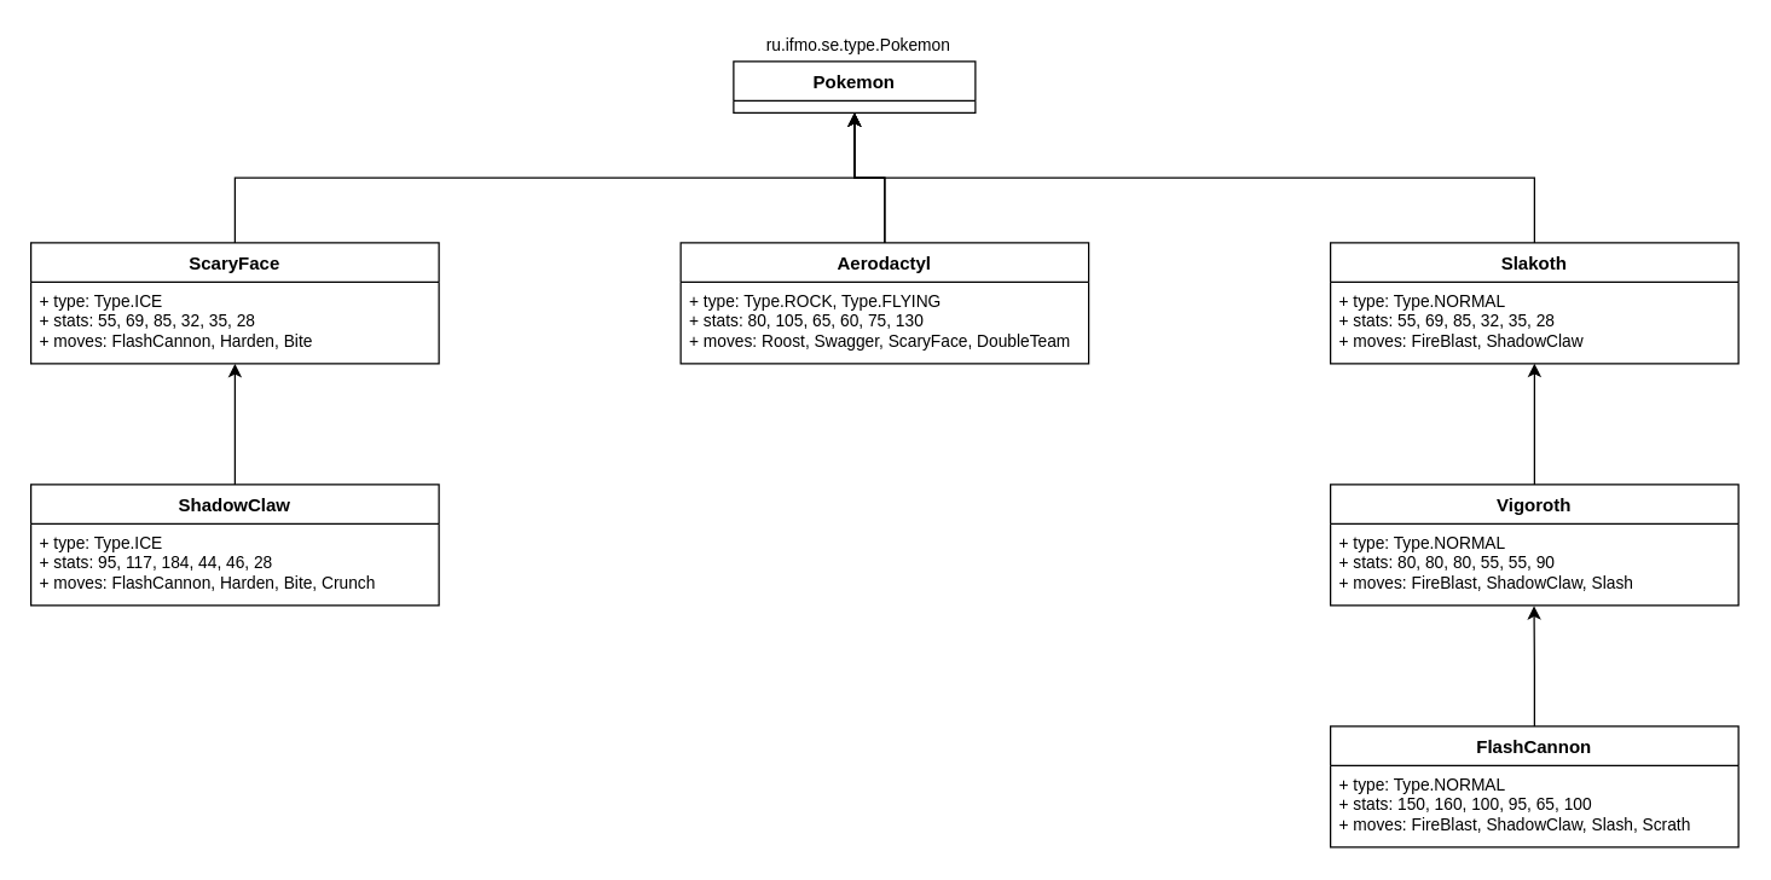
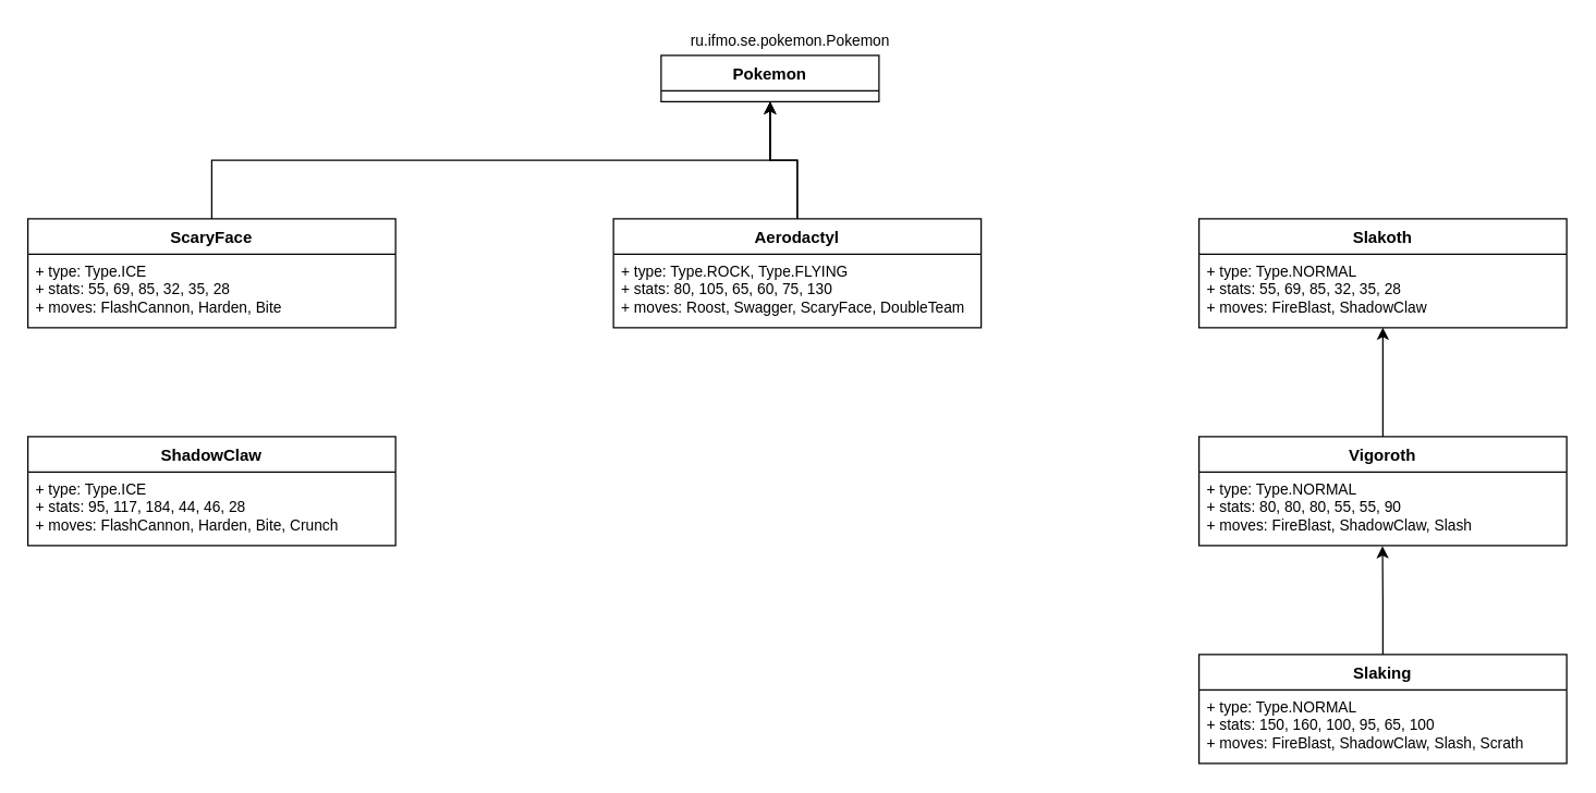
  <mxCell id="0" />
  <mxCell id="1" parent="0" />
  <mxCell id="2" value="Pokemon" style="swimlane;fontStyle=1;align=center;verticalAlign=top;childLayout=stackLayout;horizontal=1;startSize=26;horizontalStack=0;resizeParent=1;resizeParentMax=0;resizeLast=0;collapsible=1;marginBottom=0;" parent="1" vertex="1"><mxGeometry x="485" y="40" width="160" height="34" as="geometry" /></mxCell>
  <mxCell id="3" style="edgeStyle=orthogonalEdgeStyle;rounded=0;orthogonalLoop=1;jettySize=auto;html=1;exitX=0.5;exitY=0;exitDx=0;exitDy=0;entryX=0.5;entryY=1;entryDx=0;entryDy=0;fontSize=11;" parent="1" source="14" target="2" edge="1"><mxGeometry relative="1" as="geometry" /></mxCell>
  <mxCell id="4" style="edgeStyle=orthogonalEdgeStyle;rounded=0;orthogonalLoop=1;jettySize=auto;html=1;exitX=0.5;exitY=0;exitDx=0;exitDy=0;entryX=0.5;entryY=1;entryDx=0;entryDy=0;fontSize=11;" parent="1" source="14" target="2" edge="1"><mxGeometry relative="1" as="geometry" /></mxCell>
  <mxCell id="5" value="ScaryFace" style="swimlane;fontStyle=1;align=center;verticalAlign=top;childLayout=stackLayout;horizontal=1;startSize=26;horizontalStack=0;resizeParent=1;resizeParentMax=0;resizeLast=0;collapsible=1;marginBottom=0;" parent="1" vertex="1"><mxGeometry x="20" y="160" width="270" height="80" as="geometry" /></mxCell>
  <mxCell id="6" value="+ type: Type.ICE&#10;+ stats: 55, 69, 85, 32, 35, 28&#10;+ moves: FlashCannon, Harden, Bite" style="text;strokeColor=none;fillColor=none;align=left;verticalAlign=top;spacingLeft=4;spacingRight=4;overflow=hidden;rotatable=0;points=[[0,0.5],[1,0.5]];portConstraint=eastwest;fontSize=11;" parent="5" vertex="1"><mxGeometry y="26" width="270" height="54" as="geometry" /></mxCell>
- <mxCell id="7" value="ru.ifmo.se.type.Pokemon" style="text;html=1;resizable=0;points=[];autosize=1;align=left;verticalAlign=top;spacingTop=-4;fontSize=11;" parent="1" vertex="1"><mxGeometry x="505" y="20" width="160" height="10" as="geometry" /></mxCell>
- <mxCell id="8" style="edgeStyle=orthogonalEdgeStyle;rounded=0;orthogonalLoop=1;jettySize=auto;html=1;exitX=0.5;exitY=0;exitDx=0;exitDy=0;entryX=0.5;entryY=1;entryDx=0;entryDy=0;fontSize=11;" parent="1" source="9" target="2" edge="1"><mxGeometry relative="1" as="geometry" /></mxCell>
+ <mxCell id="7" value="ru.ifmo.se.pokemon.Pokemon" style="text;html=1;resizable=0;points=[];autosize=1;align=left;verticalAlign=top;spacingTop=-4;fontSize=11;" parent="1" vertex="1"><mxGeometry x="505" y="20" width="160" height="10" as="geometry" /></mxCell>
  <mxCell id="9" value="Slakoth" style="swimlane;fontStyle=1;align=center;verticalAlign=top;childLayout=stackLayout;horizontal=1;startSize=26;horizontalStack=0;resizeParent=1;resizeParentMax=0;resizeLast=0;collapsible=1;marginBottom=0;" parent="1" vertex="1"><mxGeometry x="880" y="160" width="270" height="80" as="geometry" /></mxCell>
  <mxCell id="10" value="+ type: Type.NORMAL&#10;+ stats: 55, 69, 85, 32, 35, 28&#10;+ moves: FireBlast, ShadowClaw" style="text;strokeColor=none;fillColor=none;align=left;verticalAlign=top;spacingLeft=4;spacingRight=4;overflow=hidden;rotatable=0;points=[[0,0.5],[1,0.5]];portConstraint=eastwest;fontSize=11;" parent="9" vertex="1"><mxGeometry y="26" width="270" height="54" as="geometry" /></mxCell>
- <mxCell id="11" style="edgeStyle=orthogonalEdgeStyle;rounded=0;orthogonalLoop=1;jettySize=auto;html=1;exitX=0.5;exitY=0;exitDx=0;exitDy=0;entryX=0.5;entryY=1;entryDx=0;entryDy=0;fontSize=11;" parent="1" source="12" target="5" edge="1"><mxGeometry relative="1" as="geometry" /></mxCell>
  <mxCell id="12" value="ShadowClaw" style="swimlane;fontStyle=1;align=center;verticalAlign=top;childLayout=stackLayout;horizontal=1;startSize=26;horizontalStack=0;resizeParent=1;resizeParentMax=0;resizeLast=0;collapsible=1;marginBottom=0;" parent="1" vertex="1"><mxGeometry x="20" y="320" width="270" height="80" as="geometry" /></mxCell>
  <mxCell id="13" value="+ type: Type.ICE&#10;+ stats: 95, 117, 184, 44, 46, 28&#10;+ moves: FlashCannon, Harden, Bite, Crunch" style="text;strokeColor=none;fillColor=none;align=left;verticalAlign=top;spacingLeft=4;spacingRight=4;overflow=hidden;rotatable=0;points=[[0,0.5],[1,0.5]];portConstraint=eastwest;fontSize=11;" parent="12" vertex="1"><mxGeometry y="26" width="270" height="54" as="geometry" /></mxCell>
  <mxCell id="14" value="Aerodactyl" style="swimlane;fontStyle=1;align=center;verticalAlign=top;childLayout=stackLayout;horizontal=1;startSize=26;horizontalStack=0;resizeParent=1;resizeParentMax=0;resizeLast=0;collapsible=1;marginBottom=0;" parent="1" vertex="1"><mxGeometry x="450" y="160" width="270" height="80" as="geometry" /></mxCell>
  <mxCell id="15" value="+ type: Type.ROCK, Type.FLYING&#10;+ stats: 80, 105, 65, 60, 75, 130&#10;+ moves: Roost, Swagger, ScaryFace, DoubleTeam" style="text;strokeColor=none;fillColor=none;align=left;verticalAlign=top;spacingLeft=4;spacingRight=4;overflow=hidden;rotatable=0;points=[[0,0.5],[1,0.5]];portConstraint=eastwest;fontSize=11;" parent="14" vertex="1"><mxGeometry y="26" width="270" height="54" as="geometry" /></mxCell>
  <mxCell id="16" style="edgeStyle=orthogonalEdgeStyle;rounded=0;orthogonalLoop=1;jettySize=auto;html=1;exitX=0.5;exitY=0;exitDx=0;exitDy=0;fontSize=11;entryX=0.5;entryY=1;entryDx=0;entryDy=0;" parent="1" source="5" target="2" edge="1"><mxGeometry relative="1" as="geometry"><mxPoint x="155.571" y="269.714" as="sourcePoint" /><mxPoint x="530" y="300" as="targetPoint" /></mxGeometry></mxCell>
  <mxCell id="17" style="edgeStyle=orthogonalEdgeStyle;rounded=0;orthogonalLoop=1;jettySize=auto;html=1;exitX=0.5;exitY=0;exitDx=0;exitDy=0;entryX=0.5;entryY=0.999;entryDx=0;entryDy=0;entryPerimeter=0;fontSize=11;" parent="1" source="18" target="10" edge="1"><mxGeometry relative="1" as="geometry" /></mxCell>
  <mxCell id="18" value="Vigoroth" style="swimlane;fontStyle=1;align=center;verticalAlign=top;childLayout=stackLayout;horizontal=1;startSize=26;horizontalStack=0;resizeParent=1;resizeParentMax=0;resizeLast=0;collapsible=1;marginBottom=0;" parent="1" vertex="1"><mxGeometry x="880" y="320" width="270" height="80" as="geometry" /></mxCell>
  <mxCell id="19" value="+ type: Type.NORMAL&#10;+ stats: 80, 80, 80, 55, 55, 90&#10;+ moves: FireBlast, ShadowClaw, Slash" style="text;strokeColor=none;fillColor=none;align=left;verticalAlign=top;spacingLeft=4;spacingRight=4;overflow=hidden;rotatable=0;points=[[0,0.5],[1,0.5]];portConstraint=eastwest;fontSize=11;" parent="18" vertex="1"><mxGeometry y="26" width="270" height="54" as="geometry" /></mxCell>
  <mxCell id="20" style="edgeStyle=orthogonalEdgeStyle;rounded=0;orthogonalLoop=1;jettySize=auto;html=1;exitX=0.5;exitY=0;exitDx=0;exitDy=0;entryX=0.499;entryY=1.007;entryDx=0;entryDy=0;entryPerimeter=0;fontSize=11;" parent="1" source="21" target="19" edge="1"><mxGeometry relative="1" as="geometry" /></mxCell>
- <mxCell id="21" value="FlashCannon" style="swimlane;fontStyle=1;align=center;verticalAlign=top;childLayout=stackLayout;horizontal=1;startSize=26;horizontalStack=0;resizeParent=1;resizeParentMax=0;resizeLast=0;collapsible=1;marginBottom=0;" parent="1" vertex="1"><mxGeometry x="880" y="480" width="270" height="80" as="geometry" /></mxCell>
+ <mxCell id="21" value="Slaking" style="swimlane;fontStyle=1;align=center;verticalAlign=top;childLayout=stackLayout;horizontal=1;startSize=26;horizontalStack=0;resizeParent=1;resizeParentMax=0;resizeLast=0;collapsible=1;marginBottom=0;" parent="1" vertex="1"><mxGeometry x="880" y="480" width="270" height="80" as="geometry" /></mxCell>
  <mxCell id="22" value="+ type: Type.NORMAL&#10;+ stats: 150, 160, 100, 95, 65, 100&#10;+ moves: FireBlast, ShadowClaw, Slash, Scrath" style="text;strokeColor=none;fillColor=none;align=left;verticalAlign=top;spacingLeft=4;spacingRight=4;overflow=hidden;rotatable=0;points=[[0,0.5],[1,0.5]];portConstraint=eastwest;fontSize=11;" parent="21" vertex="1"><mxGeometry y="26" width="270" height="54" as="geometry" /></mxCell>
